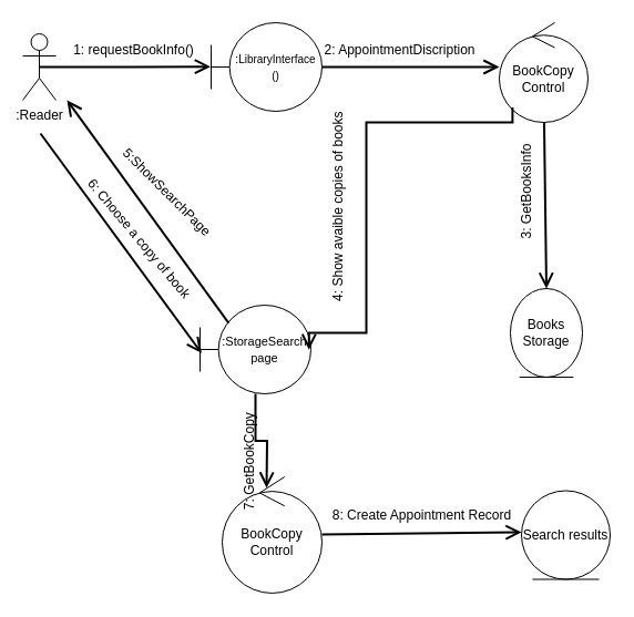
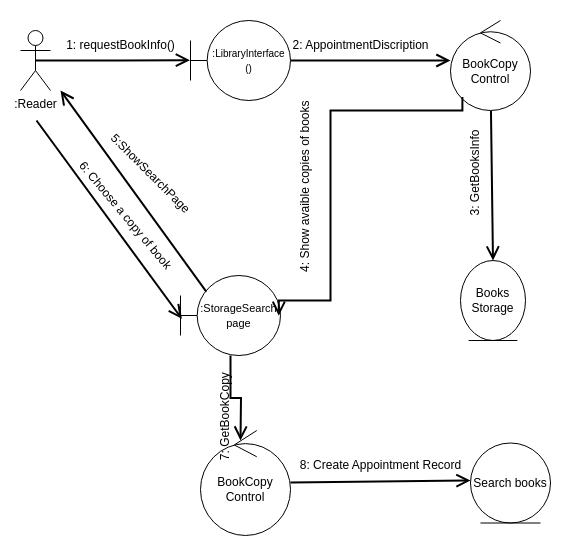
  <mxCell id="0" />
  <mxCell id="1" parent="0" />
  <mxCell id="2" value=":Reader" style="shape=umlActor;verticalLabelPosition=bottom;verticalAlign=top;html=1;" parent="1" vertex="1"><mxGeometry x="20" y="30" width="30" height="60" as="geometry" /></mxCell>
  <mxCell id="3" style="edgeStyle=orthogonalEdgeStyle;rounded=0;orthogonalLoop=1;jettySize=auto;html=1;strokeWidth=2;endArrow=open;endFill=0;endSize=10;" parent="1" edge="1"><mxGeometry relative="1" as="geometry"><mxPoint x="260" y="60" as="sourcePoint" /><mxPoint x="450" y="60" as="targetPoint" /></mxGeometry></mxCell>
  <mxCell id="4" style="edgeStyle=orthogonalEdgeStyle;rounded=0;orthogonalLoop=1;jettySize=auto;html=1;exitX=0.5;exitY=0.5;exitDx=0;exitDy=0;exitPerimeter=0;entryX=-0.008;entryY=0.494;entryDx=0;entryDy=0;entryPerimeter=0;endArrow=open;endFill=0;endSize=10;strokeWidth=2;" parent="1" source="2" edge="1"><mxGeometry relative="1" as="geometry"><mxPoint x="189.44" y="59.64" as="targetPoint" /></mxGeometry></mxCell>
  <mxCell id="5" value="1: requestBookInfo()" style="text;html=1;align=center;verticalAlign=middle;resizable=0;points=[];autosize=1;strokeColor=none;fillColor=none;" parent="1" vertex="1"><mxGeometry x="55" y="30" width="130" height="30" as="geometry" /></mxCell>
  <mxCell id="6" value="2: AppointmentDiscription" style="text;html=1;align=center;verticalAlign=middle;resizable=0;points=[];autosize=1;strokeColor=none;fillColor=none;" parent="1" vertex="1"><mxGeometry x="280" y="30" width="160" height="30" as="geometry" /></mxCell>
  <mxCell id="7" value="&lt;font style=&quot;font-size: 10px;&quot;&gt;:LibraryInterface&lt;br&gt;()&lt;/font&gt;" style="shape=umlBoundary;whiteSpace=wrap;html=1;" parent="1" vertex="1"><mxGeometry x="190" y="20" width="100" height="80" as="geometry" /></mxCell>
  <mxCell id="8" style="rounded=0;orthogonalLoop=1;jettySize=auto;html=1;entryX=1;entryY=0.5;entryDx=0;entryDy=0;strokeColor=none;" parent="1" source="10" target="11" edge="1"><mxGeometry relative="1" as="geometry" /></mxCell>
  <mxCell id="9" style="rounded=0;orthogonalLoop=1;jettySize=auto;html=1;entryX=0.5;entryY=0;entryDx=0;entryDy=0;strokeWidth=2;endSize=10;endArrow=open;endFill=0;" parent="1" source="10" target="11" edge="1"><mxGeometry relative="1" as="geometry" /></mxCell>
  <mxCell id="10" value="BookCopy&lt;br&gt;Control" style="ellipse;shape=umlControl;whiteSpace=wrap;html=1;" parent="1" vertex="1"><mxGeometry x="450" y="20" width="80" height="90" as="geometry" /></mxCell>
  <mxCell id="11" value="Books&lt;div&gt;Storage&lt;/div&gt;" style="ellipse;shape=umlEntity;whiteSpace=wrap;html=1;" parent="1" vertex="1"><mxGeometry x="460" y="260" width="65" height="80" as="geometry" /></mxCell>
  <mxCell id="12" style="edgeStyle=orthogonalEdgeStyle;rounded=0;orthogonalLoop=1;jettySize=auto;html=1;strokeWidth=2;endSize=10;endArrow=open;endFill=0;" parent="1" source="13" edge="1"><mxGeometry relative="1" as="geometry"><mxPoint x="240" y="440" as="targetPoint" /></mxGeometry></mxCell>
  <mxCell id="13" value="&lt;font style=&quot;font-size: 11px;&quot;&gt;:StorageSearch page&lt;/font&gt;" style="shape=umlBoundary;whiteSpace=wrap;html=1;" parent="1" vertex="1"><mxGeometry x="180" y="275" width="100" height="80" as="geometry" /></mxCell>
  <mxCell id="14" value="3: GetBooksInfo" style="text;html=1;align=center;verticalAlign=middle;resizable=0;points=[];autosize=1;strokeColor=none;fillColor=none;rotation=-90;" parent="1" vertex="1"><mxGeometry x="420" y="158" width="110" height="30" as="geometry" /></mxCell>
  <mxCell id="15" style="edgeStyle=orthogonalEdgeStyle;rounded=0;orthogonalLoop=1;jettySize=auto;html=1;exitX=0.149;exitY=0.849;exitDx=0;exitDy=0;entryX=0.983;entryY=0.504;entryDx=0;entryDy=0;entryPerimeter=0;strokeWidth=2;endArrow=open;endFill=0;endSize=10;exitPerimeter=0;" parent="1" source="10" target="13" edge="1"><mxGeometry relative="1" as="geometry"><Array as="points"><mxPoint x="462" y="110" /><mxPoint x="330" y="110" /><mxPoint x="330" y="300" /></Array></mxGeometry></mxCell>
  <mxCell id="16" style="rounded=0;orthogonalLoop=1;jettySize=auto;html=1;strokeWidth=2;endSize=10;exitX=0.258;exitY=0.202;exitDx=0;exitDy=0;exitPerimeter=0;endArrow=open;endFill=0;" parent="1" source="13" edge="1"><mxGeometry relative="1" as="geometry"><mxPoint x="60" y="90" as="targetPoint" /></mxGeometry></mxCell>
  <mxCell id="17" value="5:ShowSearchPage" style="text;html=1;align=center;verticalAlign=middle;resizable=0;points=[];autosize=1;strokeColor=none;fillColor=none;rotation=45;" parent="1" vertex="1"><mxGeometry x="85" y="158" width="130" height="30" as="geometry" /></mxCell>
  <mxCell id="18" style="rounded=0;orthogonalLoop=1;jettySize=auto;html=1;endSize=10;strokeWidth=2;endArrow=open;endFill=0;" parent="1" source="19" edge="1"><mxGeometry relative="1" as="geometry"><mxPoint x="470" y="480" as="targetPoint" /></mxGeometry></mxCell>
  <mxCell id="19" value="BookCopy&lt;br&gt;Control" style="ellipse;shape=umlControl;whiteSpace=wrap;html=1;" parent="1" vertex="1"><mxGeometry x="200" y="430" width="90" height="105" as="geometry" /></mxCell>
  <mxCell id="20" style="rounded=0;orthogonalLoop=1;jettySize=auto;html=1;endSize=10;strokeWidth=2;endArrow=open;endFill=0;entryX=0.014;entryY=0.542;entryDx=0;entryDy=0;entryPerimeter=0;" parent="1" target="13" edge="1"><mxGeometry relative="1" as="geometry"><mxPoint x="36" y="120" as="sourcePoint" /><mxPoint x="180" y="300" as="targetPoint" /></mxGeometry></mxCell>
  <mxCell id="21" value="6: Choose a copy of book" style="text;html=1;align=center;verticalAlign=middle;resizable=0;points=[];autosize=1;strokeColor=none;fillColor=none;rotation=50;" parent="1" vertex="1"><mxGeometry x="45" y="200" width="160" height="30" as="geometry" /></mxCell>
  <mxCell id="22" value="8: Create Appointment Record" style="text;html=1;align=center;verticalAlign=middle;resizable=0;points=[];autosize=1;strokeColor=none;fillColor=none;rotation=0;" parent="1" vertex="1"><mxGeometry x="290" y="450" width="180" height="30" as="geometry" /></mxCell>
  <mxCell id="23" value="7: GetBookCopy&amp;nbsp;" style="text;html=1;align=center;verticalAlign=middle;resizable=0;points=[];autosize=1;strokeColor=none;fillColor=none;rotation=-90;" parent="1" vertex="1"><mxGeometry x="170" y="400" width="110" height="30" as="geometry" /></mxCell>
- <mxCell id="24" value="Search results" style="ellipse;shape=umlEntity;whiteSpace=wrap;html=1;" parent="1" vertex="1"><mxGeometry x="470" y="442.5" width="80" height="80" as="geometry" /></mxCell>
+ <mxCell id="24" value="Search books" style="ellipse;shape=umlEntity;whiteSpace=wrap;html=1;" parent="1" vertex="1"><mxGeometry x="470" y="442.5" width="80" height="80" as="geometry" /></mxCell>
  <mxCell id="25" value="4: Show avaible copies of books&amp;nbsp;" style="text;html=1;align=center;verticalAlign=middle;resizable=0;points=[];autosize=1;strokeColor=none;fillColor=none;rotation=-90;" vertex="1" parent="1"><mxGeometry x="205" y="170" width="200" height="30" as="geometry" /></mxCell>
